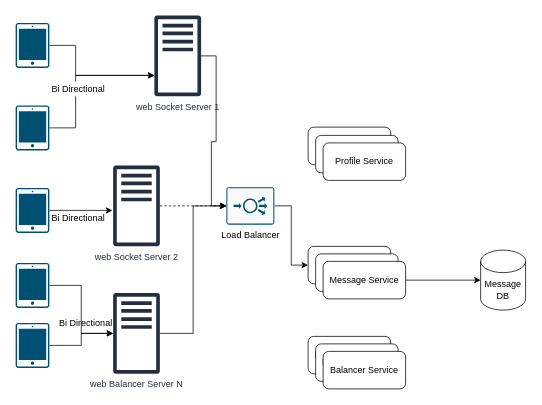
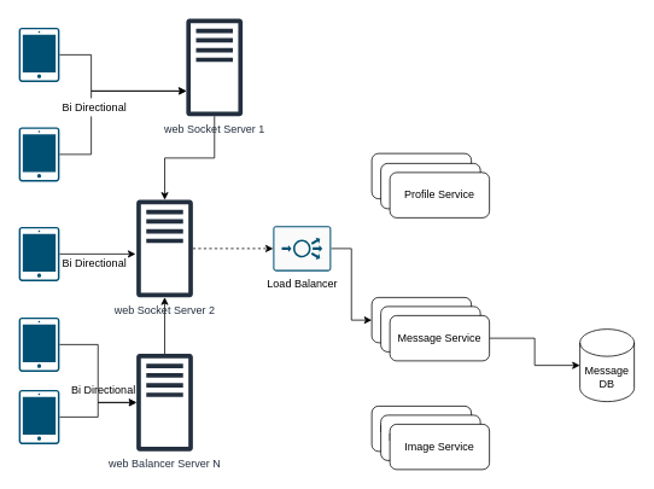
  <mxCell id="0" />
  <mxCell id="1" parent="0" />
  <mxCell id="2" style="edgeStyle=orthogonalEdgeStyle;rounded=0;orthogonalLoop=1;jettySize=auto;html=1;" edge="1" parent="1" source="3" target="13"><mxGeometry relative="1" as="geometry"><Array as="points"><mxPoint x="100" y="60" /><mxPoint x="100" y="100" /></Array></mxGeometry></mxCell>
  <mxCell id="3" value="" style="points=[[0.015,0.015,0],[0.985,0.015,0],[0.985,0.985,0],[0.015,0.985,0],[0.25,0,0],[0.5,0,0],[0.75,0,0],[1,0.25,0],[1,0.5,0],[1,0.75,0],[0.75,1,0],[0.5,1,0],[0.25,1,0],[0,0.75,0],[0,0.5,0],[0,0.25,0]];verticalLabelPosition=bottom;html=1;verticalAlign=top;aspect=fixed;align=center;pointerEvents=1;shape=mxgraph.cisco19.handheld;fillColor=#005073;strokeColor=none;" vertex="1" parent="1"><mxGeometry x="20" y="30" width="45" height="60" as="geometry" /></mxCell>
  <mxCell id="4" style="edgeStyle=orthogonalEdgeStyle;rounded=0;orthogonalLoop=1;jettySize=auto;html=1;startArrow=none;" edge="1" parent="1" source="21" target="13"><mxGeometry relative="1" as="geometry"><Array as="points"><mxPoint x="100" y="100" /></Array></mxGeometry></mxCell>
  <mxCell id="5" value="" style="points=[[0.015,0.015,0],[0.985,0.015,0],[0.985,0.985,0],[0.015,0.985,0],[0.25,0,0],[0.5,0,0],[0.75,0,0],[1,0.25,0],[1,0.5,0],[1,0.75,0],[0.75,1,0],[0.5,1,0],[0.25,1,0],[0,0.75,0],[0,0.5,0],[0,0.25,0]];verticalLabelPosition=bottom;html=1;verticalAlign=top;aspect=fixed;align=center;pointerEvents=1;shape=mxgraph.cisco19.handheld;fillColor=#005073;strokeColor=none;" vertex="1" parent="1"><mxGeometry x="20" y="140" width="45" height="60" as="geometry" /></mxCell>
  <mxCell id="6" style="edgeStyle=orthogonalEdgeStyle;rounded=0;orthogonalLoop=1;jettySize=auto;html=1;" edge="1" parent="1" source="7" target="15"><mxGeometry relative="1" as="geometry" /></mxCell>
  <mxCell id="7" value="" style="points=[[0.015,0.015,0],[0.985,0.015,0],[0.985,0.985,0],[0.015,0.985,0],[0.25,0,0],[0.5,0,0],[0.75,0,0],[1,0.25,0],[1,0.5,0],[1,0.75,0],[0.75,1,0],[0.5,1,0],[0.25,1,0],[0,0.75,0],[0,0.5,0],[0,0.25,0]];verticalLabelPosition=bottom;html=1;verticalAlign=top;aspect=fixed;align=center;pointerEvents=1;shape=mxgraph.cisco19.handheld;fillColor=#005073;strokeColor=none;" vertex="1" parent="1"><mxGeometry x="20" y="430" width="45" height="60" as="geometry" /></mxCell>
  <mxCell id="8" style="edgeStyle=orthogonalEdgeStyle;rounded=0;orthogonalLoop=1;jettySize=auto;html=1;" edge="1" parent="1" source="9" target="15"><mxGeometry relative="1" as="geometry" /></mxCell>
  <mxCell id="9" value="" style="points=[[0.015,0.015,0],[0.985,0.015,0],[0.985,0.985,0],[0.015,0.985,0],[0.25,0,0],[0.5,0,0],[0.75,0,0],[1,0.25,0],[1,0.5,0],[1,0.75,0],[0.75,1,0],[0.5,1,0],[0.25,1,0],[0,0.75,0],[0,0.5,0],[0,0.25,0]];verticalLabelPosition=bottom;html=1;verticalAlign=top;aspect=fixed;align=center;pointerEvents=1;shape=mxgraph.cisco19.handheld;fillColor=#005073;strokeColor=none;" vertex="1" parent="1"><mxGeometry x="20" y="350" width="45" height="60" as="geometry" /></mxCell>
  <mxCell id="10" style="edgeStyle=orthogonalEdgeStyle;rounded=0;orthogonalLoop=1;jettySize=auto;html=1;entryX=-0.016;entryY=0.556;entryDx=0;entryDy=0;entryPerimeter=0;" edge="1" parent="1" source="11" target="17"><mxGeometry relative="1" as="geometry" /></mxCell>
  <mxCell id="11" value="" style="points=[[0.015,0.015,0],[0.985,0.015,0],[0.985,0.985,0],[0.015,0.985,0],[0.25,0,0],[0.5,0,0],[0.75,0,0],[1,0.25,0],[1,0.5,0],[1,0.75,0],[0.75,1,0],[0.5,1,0],[0.25,1,0],[0,0.75,0],[0,0.5,0],[0,0.25,0]];verticalLabelPosition=bottom;html=1;verticalAlign=top;aspect=fixed;align=center;pointerEvents=1;shape=mxgraph.cisco19.handheld;fillColor=#005073;strokeColor=none;" vertex="1" parent="1"><mxGeometry x="20" y="250" width="45" height="60" as="geometry" /></mxCell>
- <mxCell id="12" style="edgeStyle=orthogonalEdgeStyle;rounded=0;orthogonalLoop=1;jettySize=auto;html=1;entryX=0;entryY=0.5;entryDx=0;entryDy=0;entryPerimeter=0;" edge="1" parent="1" source="13" target="19"><mxGeometry relative="1" as="geometry" /></mxCell>
+ <mxCell id="12" style="edgeStyle=orthogonalEdgeStyle;rounded=0;orthogonalLoop=1;jettySize=auto;html=1;" edge="1" parent="1" source="13" target="17"><mxGeometry relative="1" as="geometry" /></mxCell>
  <mxCell id="13" value="web Socket Server 1" style="outlineConnect=0;fontColor=#232F3E;gradientColor=none;fillColor=#232F3E;strokeColor=none;dashed=0;verticalLabelPosition=bottom;verticalAlign=top;align=center;html=1;fontSize=12;fontStyle=0;aspect=fixed;pointerEvents=1;shape=mxgraph.aws4.traditional_server;" vertex="1" parent="1"><mxGeometry x="205" y="20" width="62.31" height="108" as="geometry" /></mxCell>
- <mxCell id="14" style="edgeStyle=orthogonalEdgeStyle;rounded=0;orthogonalLoop=1;jettySize=auto;html=1;entryX=0;entryY=0.5;entryDx=0;entryDy=0;entryPerimeter=0;" edge="1" parent="1" source="15" target="19"><mxGeometry relative="1" as="geometry" /></mxCell>
+ <mxCell id="14" style="edgeStyle=orthogonalEdgeStyle;rounded=0;orthogonalLoop=1;jettySize=auto;html=1;" edge="1" parent="1" source="15" target="17"><mxGeometry relative="1" as="geometry" /></mxCell>
  <mxCell id="15" value="web Balancer Server N&lt;br&gt;" style="outlineConnect=0;fontColor=#232F3E;gradientColor=none;fillColor=#232F3E;strokeColor=none;dashed=0;verticalLabelPosition=bottom;verticalAlign=top;align=center;html=1;fontSize=12;fontStyle=0;aspect=fixed;pointerEvents=1;shape=mxgraph.aws4.traditional_server;" vertex="1" parent="1"><mxGeometry x="150" y="390" width="62.31" height="108" as="geometry" /></mxCell>
  <mxCell id="16" style="edgeStyle=orthogonalEdgeStyle;rounded=0;orthogonalLoop=1;jettySize=auto;html=1;entryX=0;entryY=0.5;entryDx=0;entryDy=0;entryPerimeter=0;dashed=1;" edge="1" parent="1" source="17" target="19"><mxGeometry relative="1" as="geometry" /></mxCell>
  <mxCell id="17" value="web Socket Server 2" style="outlineConnect=0;fontColor=#232F3E;gradientColor=none;fillColor=#232F3E;strokeColor=none;dashed=0;verticalLabelPosition=bottom;verticalAlign=top;align=center;html=1;fontSize=12;fontStyle=0;aspect=fixed;pointerEvents=1;shape=mxgraph.aws4.traditional_server;" vertex="1" parent="1"><mxGeometry x="150" y="220" width="62.31" height="108" as="geometry" /></mxCell>
  <mxCell id="18" style="edgeStyle=orthogonalEdgeStyle;rounded=0;orthogonalLoop=1;jettySize=auto;html=1;entryX=0;entryY=0.5;entryDx=0;entryDy=0;" edge="1" parent="1" source="19" target="26"><mxGeometry relative="1" as="geometry" /></mxCell>
  <mxCell id="19" value="Load Balancer" style="points=[[0.015,0.015,0],[0.985,0.015,0],[0.985,0.985,0],[0.015,0.985,0],[0.25,0,0],[0.5,0,0],[0.75,0,0],[1,0.25,0],[1,0.5,0],[1,0.75,0],[0.75,1,0],[0.5,1,0],[0.25,1,0],[0,0.75,0],[0,0.5,0],[0,0.25,0]];verticalLabelPosition=bottom;html=1;verticalAlign=top;aspect=fixed;align=center;pointerEvents=1;shape=mxgraph.cisco19.rect;prIcon=load_balancer;fillColor=#FAFAFA;strokeColor=#005073;" vertex="1" parent="1"><mxGeometry x="301" y="249" width="64" height="50" as="geometry" /></mxCell>
  <mxCell id="20" value="Bi Directional&amp;nbsp;" style="text;html=1;align=center;verticalAlign=middle;resizable=0;points=[];autosize=1;strokeColor=none;" vertex="1" parent="1"><mxGeometry x="60" y="280" width="90" height="20" as="geometry" /></mxCell>
  <mxCell id="21" value="Bi Directional&amp;nbsp;" style="text;html=1;align=center;verticalAlign=middle;resizable=0;points=[];autosize=1;strokeColor=none;" vertex="1" parent="1"><mxGeometry x="60" y="108" width="90" height="20" as="geometry" /></mxCell>
  <mxCell id="22" value="" style="edgeStyle=orthogonalEdgeStyle;rounded=0;orthogonalLoop=1;jettySize=auto;html=1;endArrow=none;" edge="1" parent="1" source="5" target="21"><mxGeometry relative="1" as="geometry"><mxPoint x="65" y="170" as="sourcePoint" /><mxPoint x="150" y="100" as="targetPoint" /><Array as="points"><mxPoint x="100" y="170" /></Array></mxGeometry></mxCell>
  <mxCell id="23" value="Bi Directional&amp;nbsp;" style="text;html=1;align=center;verticalAlign=middle;resizable=0;points=[];autosize=1;strokeColor=none;" vertex="1" parent="1"><mxGeometry x="70" y="420" width="90" height="20" as="geometry" /></mxCell>
  <mxCell id="24" value="Profile Service" style="rounded=1;whiteSpace=wrap;html=1;" vertex="1" parent="1"><mxGeometry x="410" y="169" width="110" height="50" as="geometry" /></mxCell>
- <mxCell id="25" value="Message DB" style="shape=cylinder3;whiteSpace=wrap;html=1;boundedLbl=1;backgroundOutline=1;size=15;" vertex="1" parent="1"><mxGeometry x="640" y="333" width="60" height="80" as="geometry" /></mxCell>
+ <mxCell id="25" value="Message DB" style="shape=cylinder3;whiteSpace=wrap;html=1;boundedLbl=1;backgroundOutline=1;size=15;" vertex="1" parent="1"><mxGeometry x="640" y="363" width="60" height="80" as="geometry" /></mxCell>
  <mxCell id="26" value="" style="rounded=1;whiteSpace=wrap;html=1;" vertex="1" parent="1"><mxGeometry x="410" y="328" width="110" height="50" as="geometry" /></mxCell>
  <mxCell id="27" value="Profile Service" style="rounded=1;whiteSpace=wrap;html=1;" vertex="1" parent="1"><mxGeometry x="420" y="180" width="110" height="50" as="geometry" /></mxCell>
  <mxCell id="28" value="Profile Service" style="rounded=1;whiteSpace=wrap;html=1;" vertex="1" parent="1"><mxGeometry x="430" y="190" width="110" height="50" as="geometry" /></mxCell>
  <mxCell id="29" value="" style="rounded=1;whiteSpace=wrap;html=1;" vertex="1" parent="1"><mxGeometry x="420" y="338" width="110" height="50" as="geometry" /></mxCell>
  <mxCell id="30" style="edgeStyle=orthogonalEdgeStyle;rounded=0;orthogonalLoop=1;jettySize=auto;html=1;" edge="1" parent="1" source="31" target="25"><mxGeometry relative="1" as="geometry" /></mxCell>
  <mxCell id="31" value="Message Service" style="rounded=1;whiteSpace=wrap;html=1;" vertex="1" parent="1"><mxGeometry x="430" y="348" width="110" height="50" as="geometry" /></mxCell>
  <mxCell id="32" value="Message Service" style="rounded=1;whiteSpace=wrap;html=1;" vertex="1" parent="1"><mxGeometry x="410" y="448" width="110" height="50" as="geometry" /></mxCell>
  <mxCell id="33" value="Message Service" style="rounded=1;whiteSpace=wrap;html=1;" vertex="1" parent="1"><mxGeometry x="420" y="458" width="110" height="50" as="geometry" /></mxCell>
- <mxCell id="34" value="Balancer Service" style="rounded=1;whiteSpace=wrap;html=1;" vertex="1" parent="1"><mxGeometry x="430" y="468" width="110" height="50" as="geometry" /></mxCell>
+ <mxCell id="34" value="Image Service" style="rounded=1;whiteSpace=wrap;html=1;" vertex="1" parent="1"><mxGeometry x="430" y="468" width="110" height="50" as="geometry" /></mxCell>
